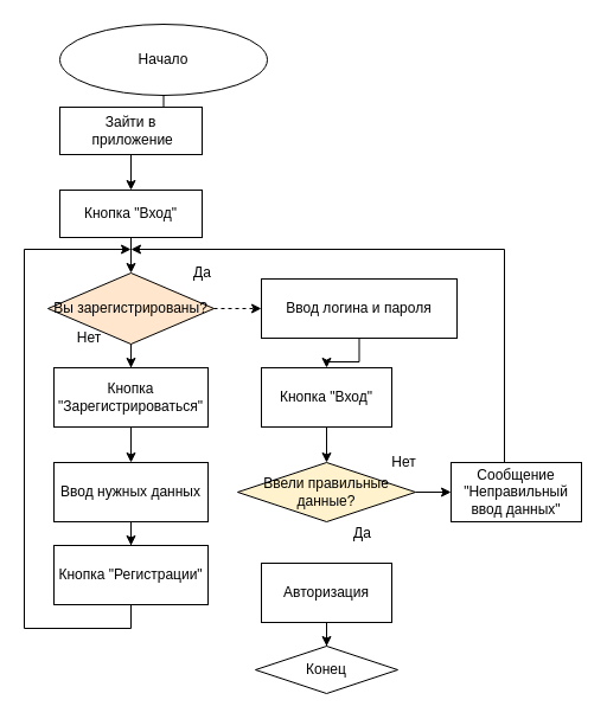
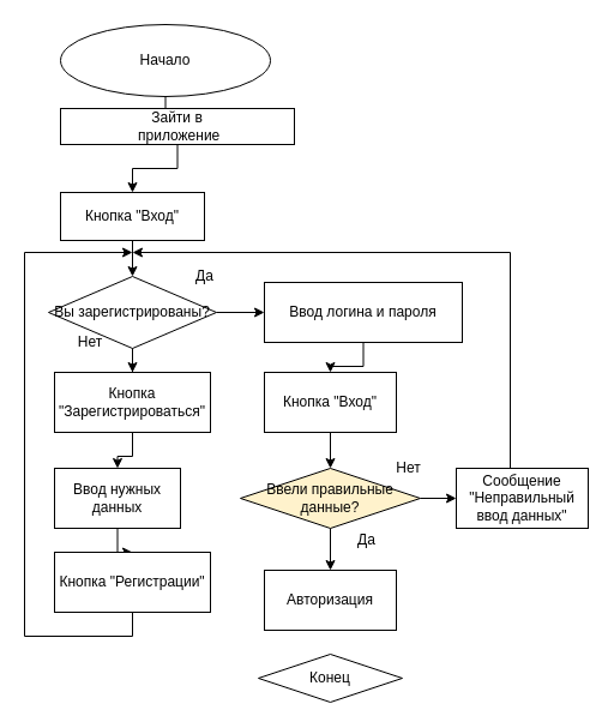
  <mxCell id="0" />
  <mxCell id="1" parent="0" />
  <mxCell id="2" style="edgeStyle=orthogonalEdgeStyle;rounded=0;orthogonalLoop=1;jettySize=auto;html=1;entryX=0.5;entryY=0;entryDx=0;entryDy=0;" edge="1" parent="1" source="3" target="5"><mxGeometry relative="1" as="geometry" /></mxCell>
  <mxCell id="3" value="Начало" style="ellipse;whiteSpace=wrap;html=1;" vertex="1" parent="1"><mxGeometry x="50" y="20" width="175" height="60" as="geometry" /></mxCell>
  <mxCell id="4" style="edgeStyle=orthogonalEdgeStyle;rounded=0;orthogonalLoop=1;jettySize=auto;html=1;exitX=0.5;exitY=1;exitDx=0;exitDy=0;entryX=0.5;entryY=0;entryDx=0;entryDy=0;" edge="1" parent="1" source="5" target="7"><mxGeometry relative="1" as="geometry" /></mxCell>
- <mxCell id="5" value="Зайти в&lt;br&gt;&amp;nbsp;приложение" style="rounded=0;whiteSpace=wrap;html=1;" vertex="1" parent="1"><mxGeometry x="50" y="90" width="120" height="40" as="geometry" /></mxCell>
+ <mxCell id="5" value="Зайти в&lt;br&gt;&amp;nbsp;приложение" style="rounded=0;whiteSpace=wrap;html=1;" vertex="1" parent="1"><mxGeometry x="50" y="90" width="195" height="30" as="geometry" /></mxCell>
  <mxCell id="6" style="edgeStyle=orthogonalEdgeStyle;rounded=0;orthogonalLoop=1;jettySize=auto;html=1;exitX=0.5;exitY=1;exitDx=0;exitDy=0;entryX=0.5;entryY=0;entryDx=0;entryDy=0;" edge="1" parent="1" source="7" target="10"><mxGeometry relative="1" as="geometry" /></mxCell>
  <mxCell id="7" value="Кнопка &quot;Вход&quot;" style="rounded=0;whiteSpace=wrap;html=1;" vertex="1" parent="1"><mxGeometry x="50" y="160" width="120" height="40" as="geometry" /></mxCell>
  <mxCell id="8" style="edgeStyle=orthogonalEdgeStyle;rounded=0;orthogonalLoop=1;jettySize=auto;html=1;entryX=0.5;entryY=0;entryDx=0;entryDy=0;" edge="1" parent="1" source="10" target="12"><mxGeometry relative="1" as="geometry" /></mxCell>
- <mxCell id="9" style="edgeStyle=orthogonalEdgeStyle;rounded=0;orthogonalLoop=1;jettySize=auto;html=1;exitX=1;exitY=0.5;exitDx=0;exitDy=0;entryX=0;entryY=0.5;entryDx=0;entryDy=0;dashed=1;" edge="1" parent="1" source="10" target="20"><mxGeometry relative="1" as="geometry" /></mxCell>
- <mxCell id="10" value="Вы зарегистрированы?" style="rhombus;whiteSpace=wrap;html=1;fillColor=#ffe6cc;" vertex="1" parent="1"><mxGeometry x="40" y="230" width="140" height="60" as="geometry" /></mxCell>
+ <mxCell id="9" style="edgeStyle=orthogonalEdgeStyle;rounded=0;orthogonalLoop=1;jettySize=auto;html=1;exitX=1;exitY=0.5;exitDx=0;exitDy=0;entryX=0;entryY=0.5;entryDx=0;entryDy=0;" edge="1" parent="1" source="10" target="20"><mxGeometry relative="1" as="geometry" /></mxCell>
+ <mxCell id="10" value="Вы зарегистрированы?" style="rhombus;whiteSpace=wrap;html=1;" vertex="1" parent="1"><mxGeometry x="40" y="230" width="140" height="60" as="geometry" /></mxCell>
  <mxCell id="11" style="edgeStyle=orthogonalEdgeStyle;rounded=0;orthogonalLoop=1;jettySize=auto;html=1;entryX=0.5;entryY=0;entryDx=0;entryDy=0;" edge="1" parent="1" source="12" target="14"><mxGeometry relative="1" as="geometry" /></mxCell>
  <mxCell id="12" value="Кнопка &quot;Зарегистрироваться&quot;" style="rounded=0;whiteSpace=wrap;html=1;" vertex="1" parent="1"><mxGeometry x="45" y="310" width="130" height="50" as="geometry" /></mxCell>
  <mxCell id="13" style="edgeStyle=orthogonalEdgeStyle;rounded=0;orthogonalLoop=1;jettySize=auto;html=1;entryX=0.5;entryY=0;entryDx=0;entryDy=0;" edge="1" parent="1" source="14" target="16"><mxGeometry relative="1" as="geometry" /></mxCell>
- <mxCell id="14" value="Ввод нужных данных" style="rounded=0;whiteSpace=wrap;html=1;" vertex="1" parent="1"><mxGeometry x="45" y="390" width="130" height="50" as="geometry" /></mxCell>
+ <mxCell id="14" value="Ввод нужных данных" style="rounded=0;whiteSpace=wrap;html=1;" vertex="1" parent="1"><mxGeometry x="45" y="390" width="105" height="50" as="geometry" /></mxCell>
  <mxCell id="15" style="edgeStyle=orthogonalEdgeStyle;rounded=0;orthogonalLoop=1;jettySize=auto;html=1;exitX=0.5;exitY=1;exitDx=0;exitDy=0;" edge="1" parent="1" source="16"><mxGeometry relative="1" as="geometry"><mxPoint x="110" y="210" as="targetPoint" /><Array as="points"><mxPoint x="110" y="530" /><mxPoint x="20" y="530" /><mxPoint x="20" y="210" /></Array></mxGeometry></mxCell>
  <mxCell id="16" value="Кнопка &quot;Регистрации&quot;" style="rounded=0;whiteSpace=wrap;html=1;" vertex="1" parent="1"><mxGeometry x="45" y="460" width="130" height="50" as="geometry" /></mxCell>
  <mxCell id="17" value="Нет&lt;br&gt;" style="text;html=1;strokeColor=none;fillColor=none;align=center;verticalAlign=middle;whiteSpace=wrap;rounded=0;" vertex="1" parent="1"><mxGeometry x="45" y="270" width="60" height="30" as="geometry" /></mxCell>
  <mxCell id="18" value="Да" style="text;html=1;align=center;verticalAlign=middle;resizable=0;points=[];autosize=1;strokeColor=none;fillColor=none;" vertex="1" parent="1"><mxGeometry x="155" y="220" width="30" height="20" as="geometry" /></mxCell>
  <mxCell id="19" style="edgeStyle=orthogonalEdgeStyle;rounded=0;orthogonalLoop=1;jettySize=auto;html=1;entryX=0.5;entryY=0;entryDx=0;entryDy=0;" edge="1" parent="1" source="20" target="32"><mxGeometry relative="1" as="geometry" /></mxCell>
  <mxCell id="20" value="Ввод логина и пароля" style="rounded=0;whiteSpace=wrap;html=1;" vertex="1" parent="1"><mxGeometry x="220" y="235" width="165" height="50" as="geometry" /></mxCell>
  <mxCell id="21" style="edgeStyle=orthogonalEdgeStyle;rounded=0;orthogonalLoop=1;jettySize=auto;html=1;exitX=1;exitY=0.5;exitDx=0;exitDy=0;entryX=0;entryY=0.5;entryDx=0;entryDy=0;" edge="1" parent="1" source="23" target="25"><mxGeometry relative="1" as="geometry" /></mxCell>
+ <mxCell id="22" style="edgeStyle=orthogonalEdgeStyle;rounded=0;orthogonalLoop=1;jettySize=auto;html=1;entryX=0.5;entryY=0;entryDx=0;entryDy=0;" edge="1" parent="1" source="23" target="28"><mxGeometry relative="1" as="geometry" /></mxCell>
  <mxCell id="23" value="Ввели правильные данные?" style="rhombus;whiteSpace=wrap;html=1;fillColor=#fff2cc;" vertex="1" parent="1"><mxGeometry x="200" y="390" width="150" height="50" as="geometry" /></mxCell>
  <mxCell id="24" style="edgeStyle=orthogonalEdgeStyle;rounded=0;orthogonalLoop=1;jettySize=auto;html=1;" edge="1" parent="1" source="25"><mxGeometry relative="1" as="geometry"><mxPoint x="110" y="210" as="targetPoint" /><Array as="points"><mxPoint x="425" y="210" /></Array></mxGeometry></mxCell>
  <mxCell id="25" value="Сообщение &quot;Неправильный ввод данных&quot;" style="rounded=0;whiteSpace=wrap;html=1;" vertex="1" parent="1"><mxGeometry x="380" y="390" width="110" height="50" as="geometry" /></mxCell>
  <mxCell id="26" value="Нет" style="text;html=1;align=center;verticalAlign=middle;resizable=0;points=[];autosize=1;strokeColor=none;fillColor=none;" vertex="1" parent="1"><mxGeometry x="320" y="380" width="40" height="20" as="geometry" /></mxCell>
- <mxCell id="27" value="" style="edgeStyle=orthogonalEdgeStyle;rounded=0;orthogonalLoop=1;jettySize=auto;html=1;" edge="1" parent="1" source="28" target="33"><mxGeometry relative="1" as="geometry" /></mxCell>
  <mxCell id="28" value="Авторизация" style="rounded=0;whiteSpace=wrap;html=1;" vertex="1" parent="1"><mxGeometry x="220" y="475" width="110" height="50" as="geometry" /></mxCell>
  <mxCell id="29" style="edgeStyle=orthogonalEdgeStyle;rounded=0;orthogonalLoop=1;jettySize=auto;html=1;exitX=0.5;exitY=1;exitDx=0;exitDy=0;" edge="1" parent="1" source="28" target="28"><mxGeometry relative="1" as="geometry" /></mxCell>
  <mxCell id="30" value="Да" style="text;html=1;align=center;verticalAlign=middle;resizable=0;points=[];autosize=1;strokeColor=none;fillColor=none;" vertex="1" parent="1"><mxGeometry x="290" y="440" width="30" height="20" as="geometry" /></mxCell>
  <mxCell id="31" value="" style="edgeStyle=orthogonalEdgeStyle;rounded=0;orthogonalLoop=1;jettySize=auto;html=1;" edge="1" parent="1" source="32" target="23"><mxGeometry relative="1" as="geometry" /></mxCell>
  <mxCell id="32" value="Кнопка &quot;Вход&quot;" style="rounded=0;whiteSpace=wrap;html=1;" vertex="1" parent="1"><mxGeometry x="220" y="310" width="110" height="50" as="geometry" /></mxCell>
  <mxCell id="33" value="Конец" style="rhombus;whiteSpace=wrap;html=1;" vertex="1" parent="1"><mxGeometry x="215" y="545" width="120" height="40" as="geometry" /></mxCell>
